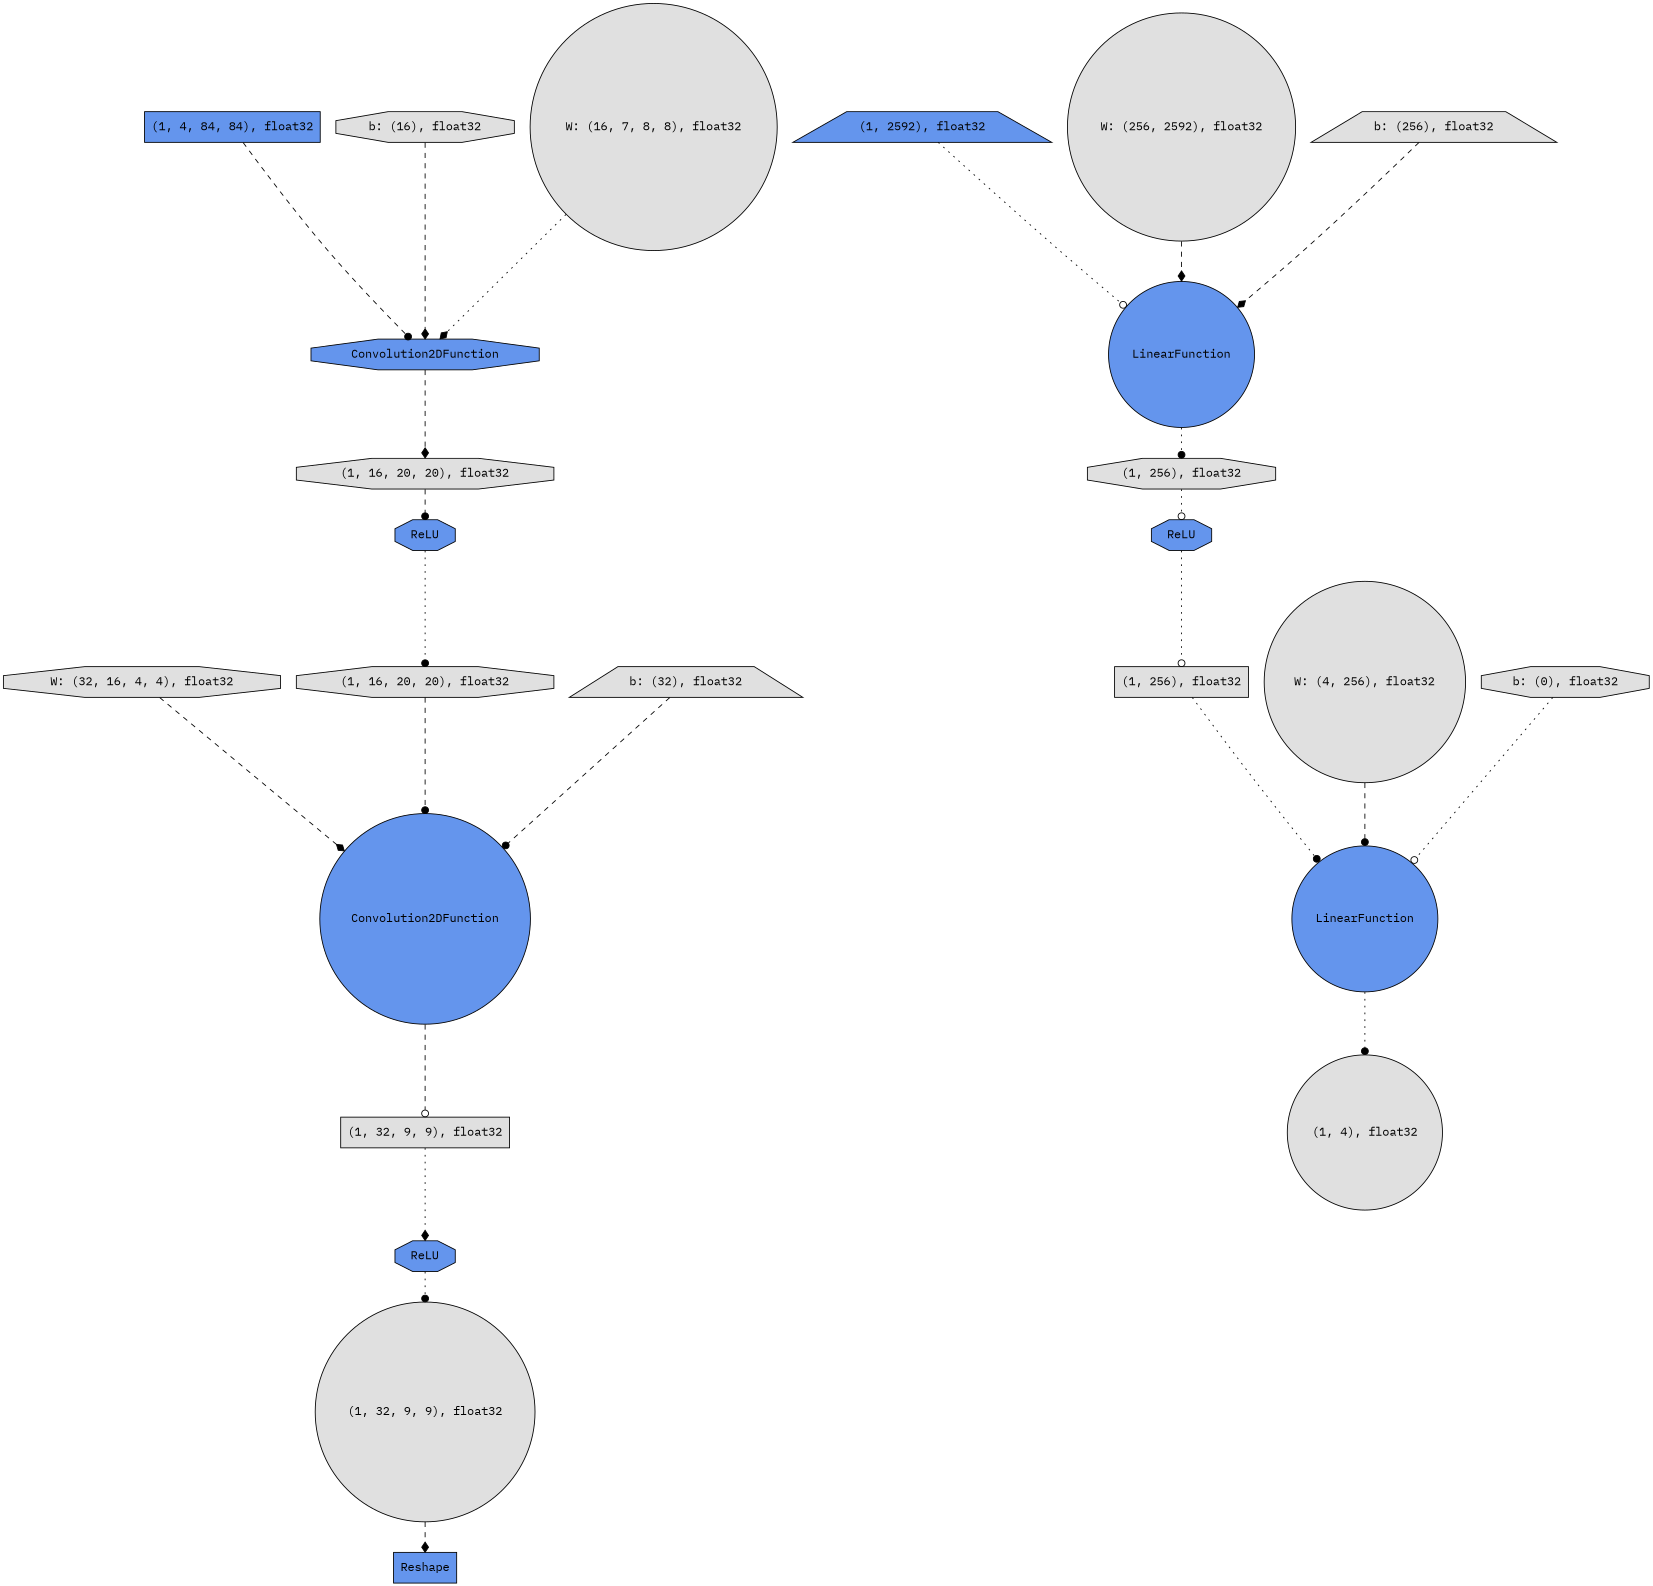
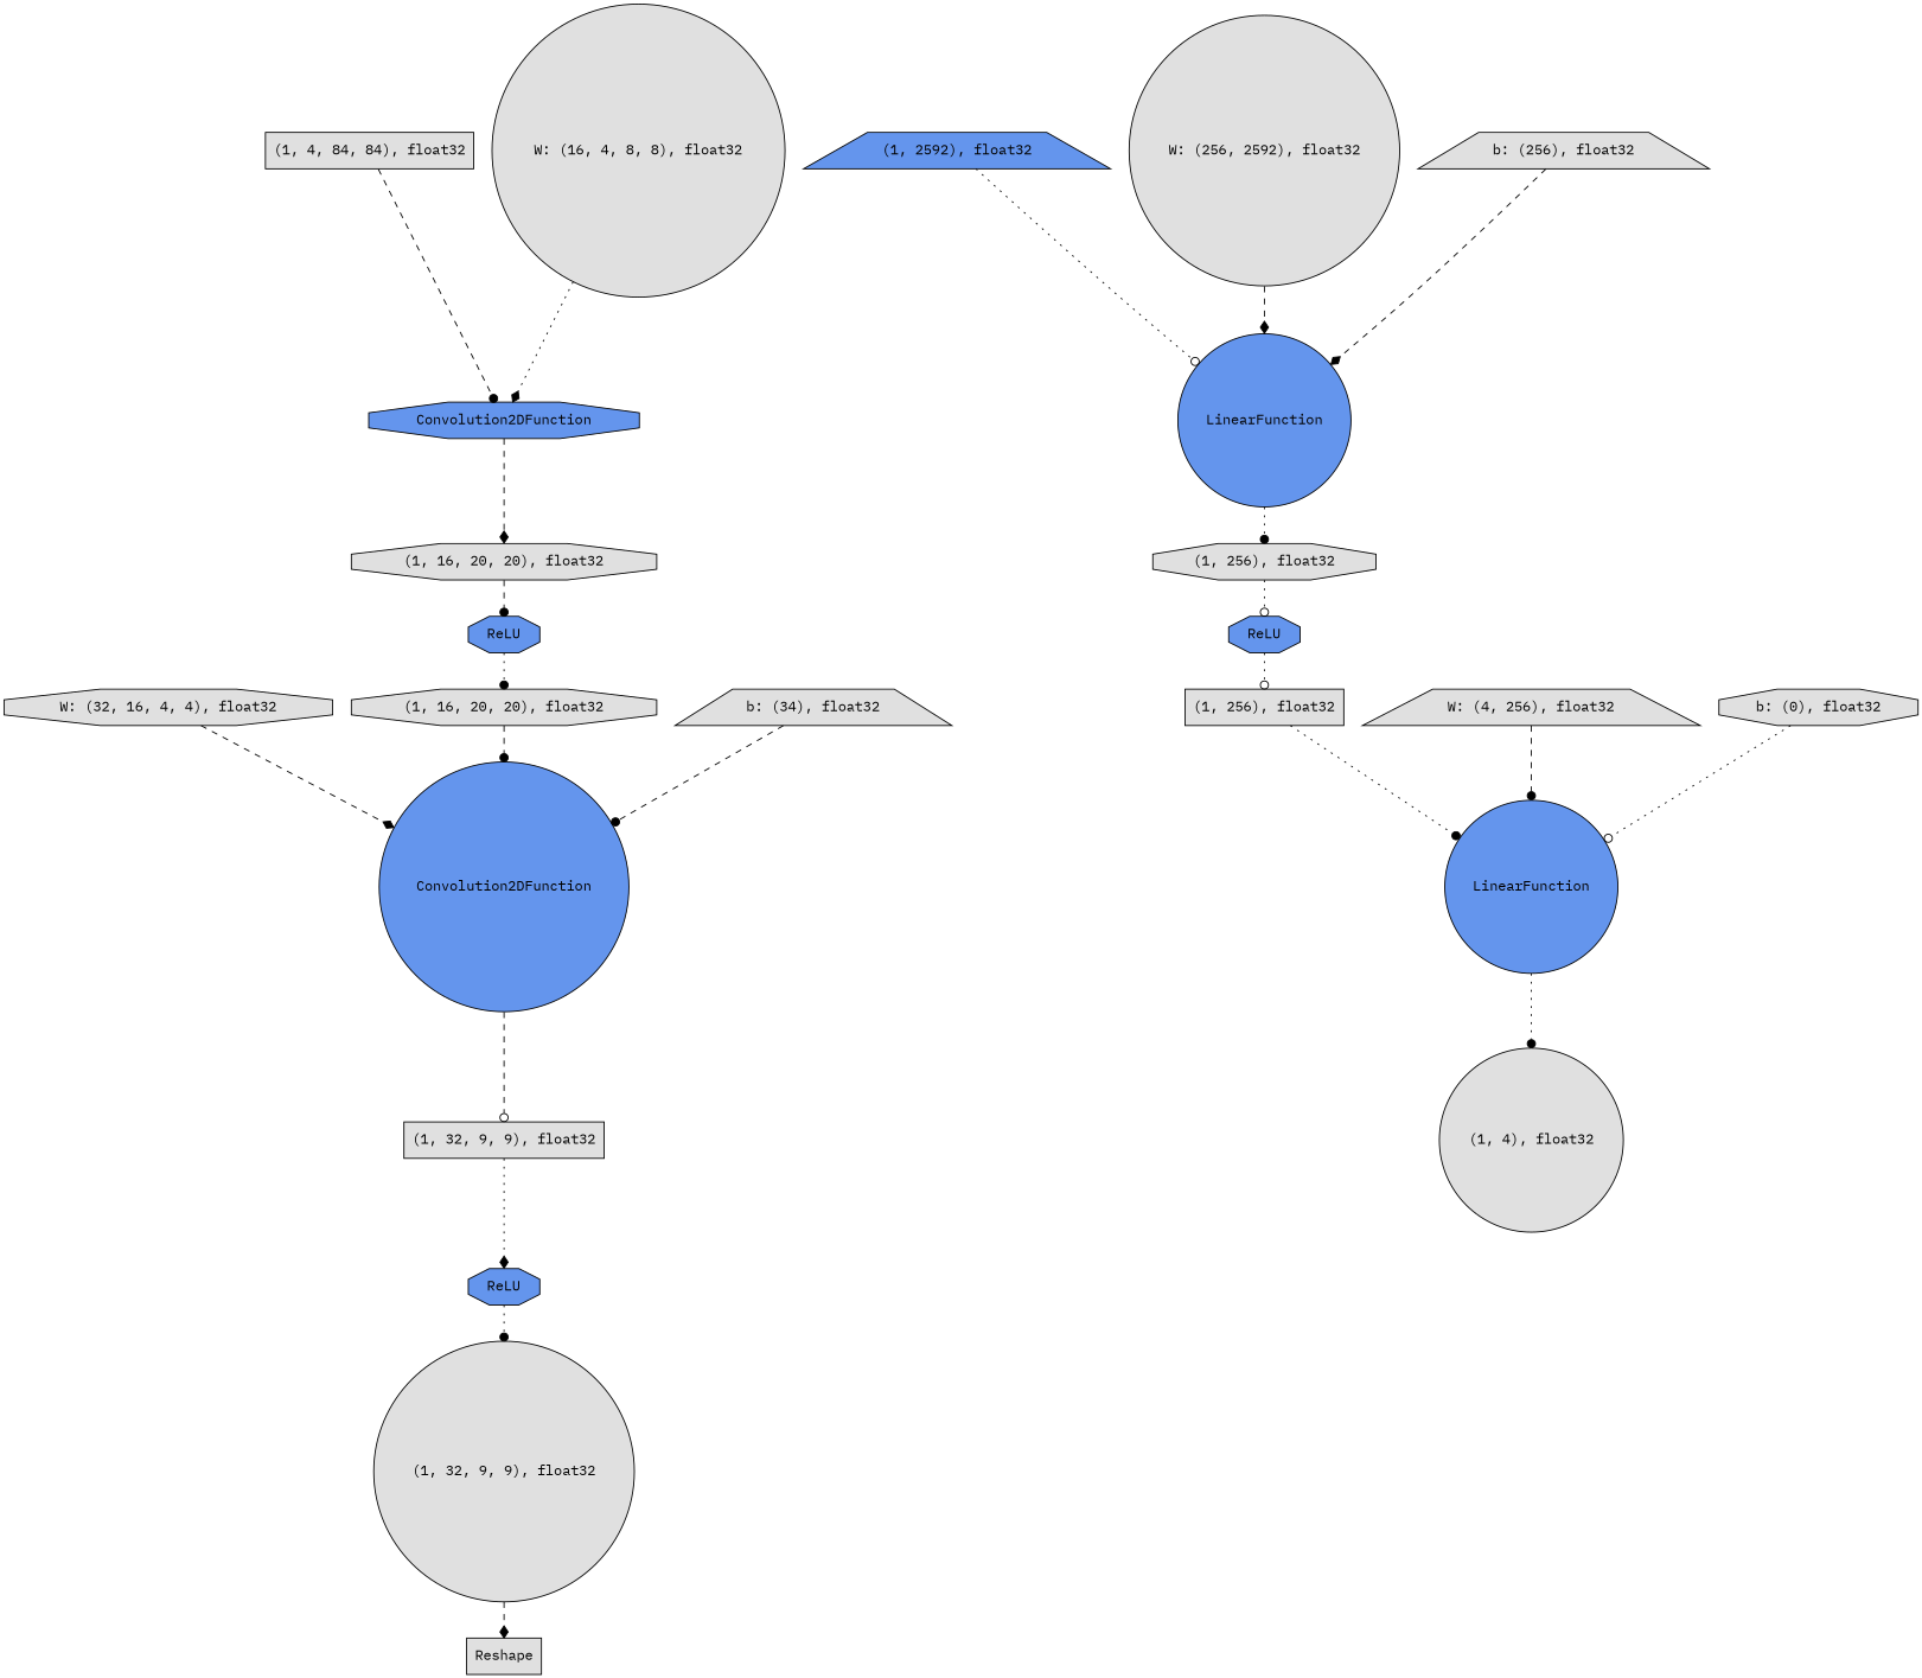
  digraph {
    fontname="IBM Plex Mono"
    rankdir=TB
    node [fillcolor="#E0E0E0" fontname="IBM Plex Mono" shape=octagon style=filled]
    edge [arrowhead=dot fontname="IBM Plex Mono" style=dashed]
    n1 [label="W: (32, 16, 4, 4), float32"]
    n2 [fillcolor="#6495ED" label=Convolution2DFunction shape=circle]
    n3 [label="(1, 32, 9, 9), float32" shape=box]
    n4 [fillcolor="#6495ED" label=LinearFunction shape=circle]
    n5 [label="(1, 4), float32" shape=circle]
    n6 [fillcolor="#6495ED" label=ReLU]
    n7 [label="(1, 16, 20, 20), float32"]
    n8 [label="(1, 256), float32" shape=box]
-   n9 [fillcolor="#6495ED" label="(1, 4, 84, 84), float32" shape=box]
+   n9 [label="(1, 4, 84, 84), float32" shape=box]
    n10 [fillcolor="#6495ED" label=Convolution2DFunction]
    n11 [label="(1, 16, 20, 20), float32"]
    n12 [fillcolor="#6495ED" label="(1, 2592), float32" shape=trapezium]
    n13 [fillcolor="#6495ED" label=LinearFunction shape=circle]
    n14 [label="(1, 256), float32"]
-   n15 [label="b: (32), float32" shape=trapezium]
+   n15 [label="b: (34), float32" shape=trapezium]
    n16 [fillcolor="#6495ED" label=ReLU]
    n17 [label="W: (256, 2592), float32" shape=circle]
-   n18 [fillcolor="#6495ED" label=Reshape shape=box]
+   n18 [label=Reshape shape=box]
    n19 [label="b: (256), float32" shape=trapezium]
    n20 [label="(1, 32, 9, 9), float32" shape=circle]
-   n21 [label="W: (4, 256), float32" shape=circle]
+   n21 [label="W: (4, 256), float32" shape=trapezium]
    n22 [fillcolor="#6495ED" label=ReLU]
    n23 [label="b: (0), float32"]
-   n24 [label="b: (16), float32"]
-   n25 [label="W: (16, 7, 8, 8), float32" shape=circle]
+   n25 [label="W: (16, 4, 8, 8), float32" shape=circle]
    n1 -> n2 [arrowhead=diamond]
    n2 -> n3 [arrowhead=odot]
    n3 -> n16 [arrowhead=diamond style=dotted]
    n4 -> n5 [style=dotted]
    n6 -> n7 [style=dotted]
    n7 -> n2
    n8 -> n4 [style=dotted]
    n9 -> n10
    n10 -> n11 [arrowhead=diamond]
    n11 -> n6
    n12 -> n13 [arrowhead=odot style=dotted]
    n13 -> n14 [style=dotted]
    n14 -> n22 [arrowhead=odot style=dotted]
    n15 -> n2
    n16 -> n20 [style=dotted]
    n17 -> n13 [arrowhead=diamond]
    n19 -> n13 [arrowhead=diamond]
    n20 -> n18 [arrowhead=diamond]
    n21 -> n4
    n22 -> n8 [arrowhead=odot style=dotted]
    n23 -> n4 [arrowhead=odot style=dotted]
-   n24 -> n10 [arrowhead=diamond]
    n25 -> n10 [arrowhead=diamond style=dotted]
  }
